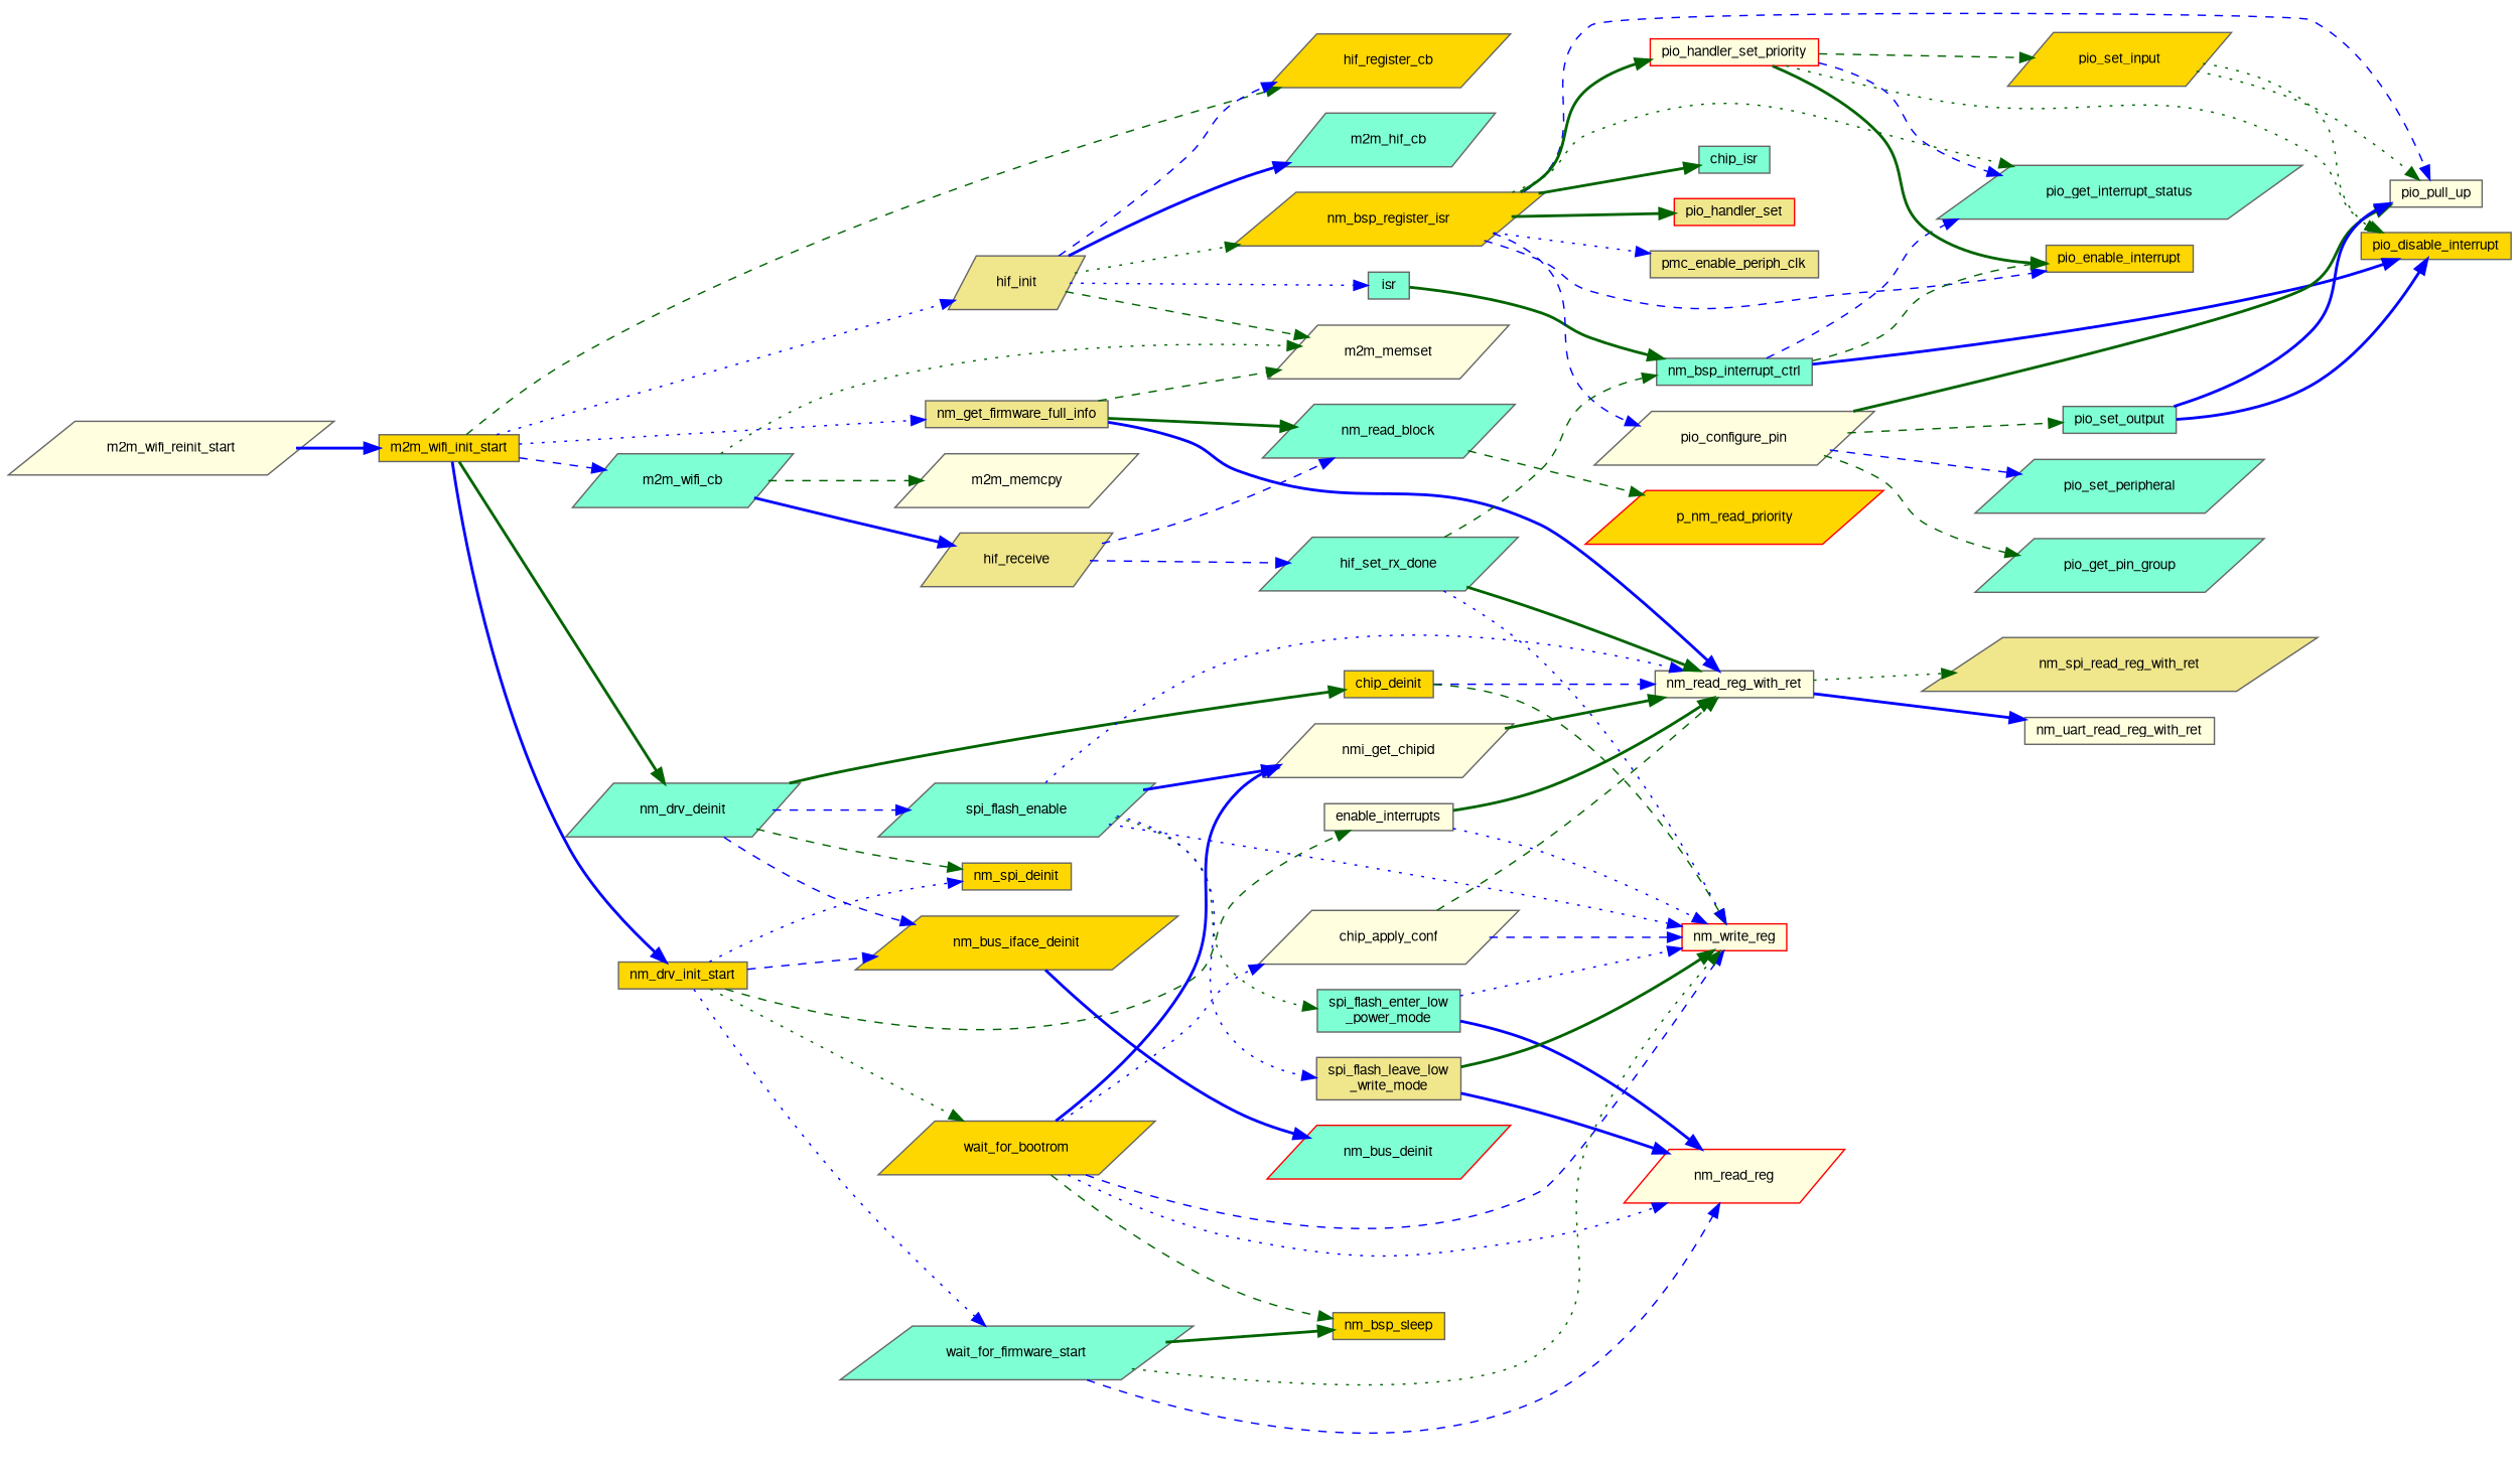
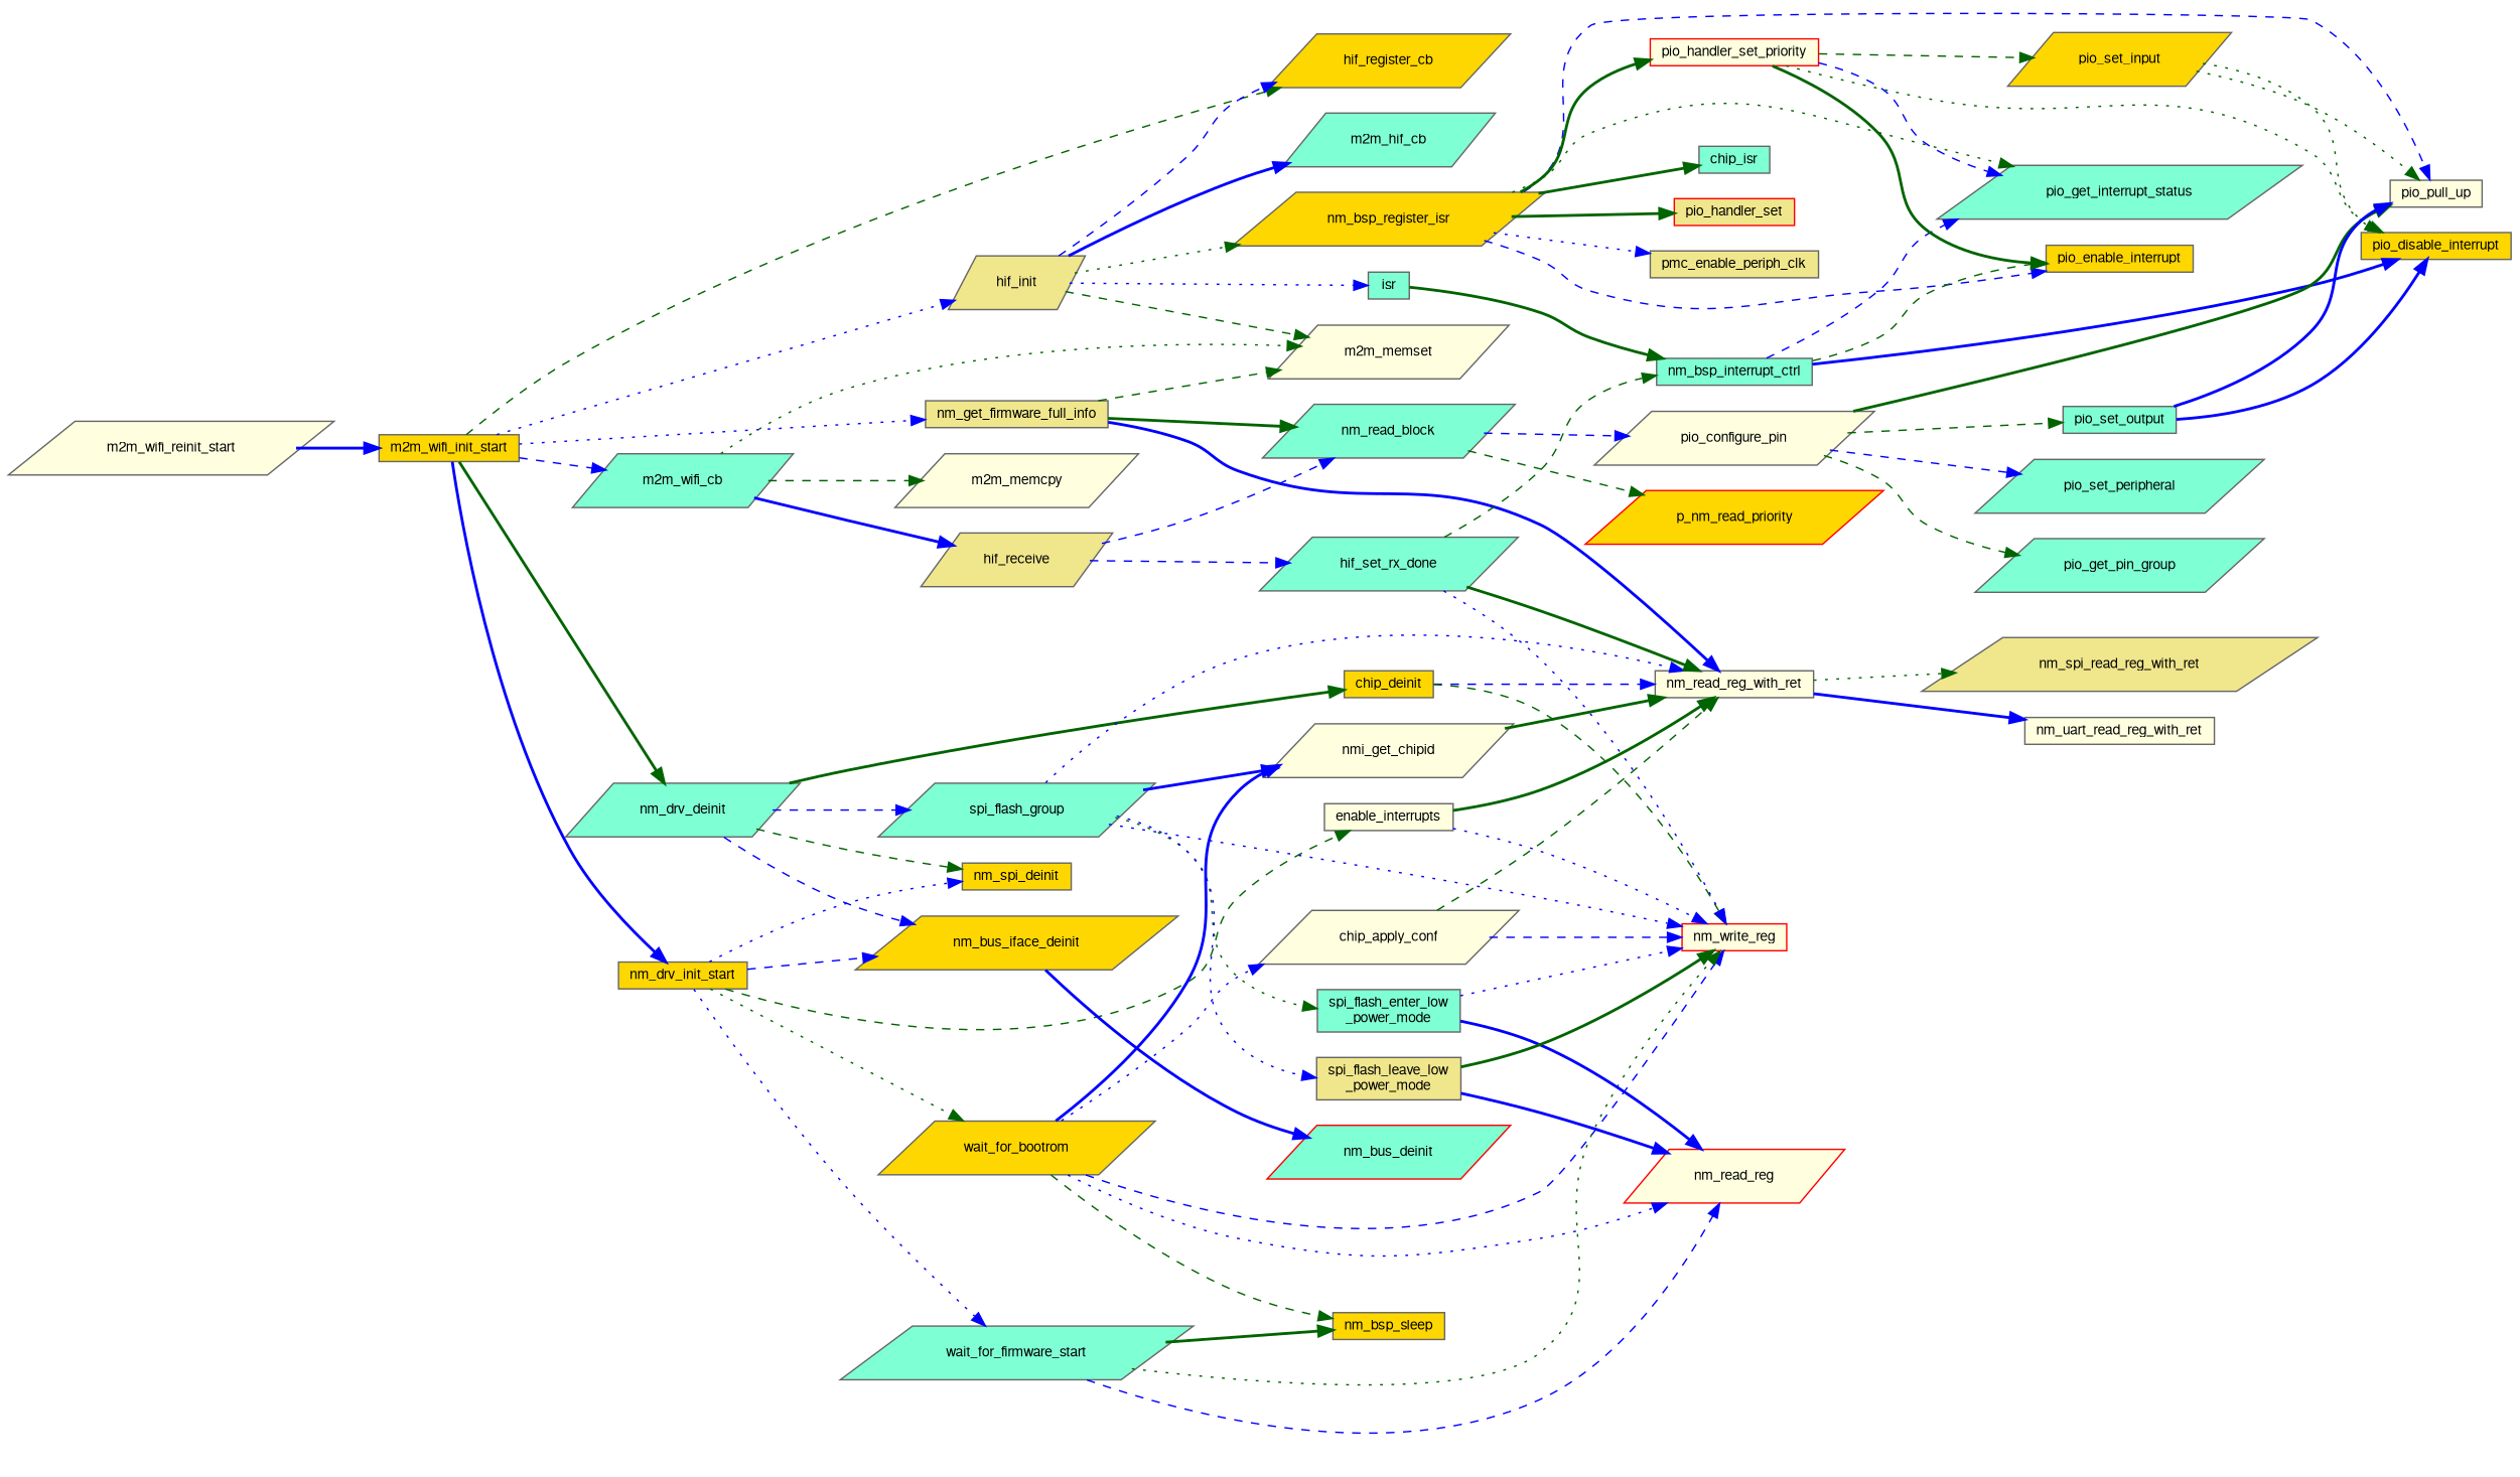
  digraph {
    rankdir=LR
    node [color=grey40 fillcolor=aquamarine fontname=FreeSans fontsize=10 shape=parallelogram style=filled]
    edge [color=blue fontname=FreeSans fontsize=10 labelfontname=FreeSans labelfontsize=10 style=dashed]
    n1 [color=gray40 fillcolor=lightyellow fontcolor=black height=0.2 label=m2m_wifi_reinit_start width=0.4]
    n2 [fillcolor=gold height=0.2 label=m2m_wifi_init_start shape=box width=0.4]
    n3 [fillcolor=khaki height=0.2 label=hif_init width=0.4]
    n4 [fillcolor=gold height=0.2 label=hif_register_cb width=0.4]
    n5 [height=0.2 label=m2m_wifi_cb width=0.4]
    n6 [height=0.2 label=nm_drv_deinit width=0.4]
    n7 [fillcolor=gold height=0.2 label=nm_drv_init_start shape=box width=0.4]
    n8 [fillcolor=khaki height=0.2 label=nm_get_firmware_full_info shape=box width=0.4]
    n9 [height=0.2 label=isr shape=box width=0.4]
    n10 [height=0.2 label=m2m_hif_cb width=0.4]
    n11 [fillcolor=lightyellow height=0.2 label=m2m_memset width=0.4]
    n12 [fillcolor=gold height=0.2 label=nm_bsp_register_isr width=0.4]
    n13 [fillcolor=khaki height=0.2 label=hif_receive width=0.4]
    n14 [fillcolor=lightyellow height=0.2 label=m2m_memcpy width=0.4]
    n15 [fillcolor=gold height=0.2 label=chip_deinit shape=box width=0.4]
    n16 [fillcolor=gold height=0.2 label=nm_bus_iface_deinit width=0.4]
    n17 [fillcolor=gold height=0.2 label=nm_spi_deinit shape=box width=0.4]
-   n18 [height=0.2 label=spi_flash_enable width=0.4]
+   n18 [height=0.2 label=spi_flash_group width=0.4]
    n19 [fillcolor=lightyellow height=0.2 label=enable_interrupts shape=box width=0.4]
    n20 [fillcolor=gold height=0.2 label=wait_for_bootrom width=0.4]
    n21 [height=0.2 label=wait_for_firmware_start width=0.4]
    n22 [height=0.2 label=nm_read_block width=0.4]
    n23 [fillcolor=lightyellow height=0.2 label=nm_read_reg_with_ret shape=box width=0.4]
    n24 [height=0.2 label=nm_bsp_interrupt_ctrl shape=box width=0.4]
    n25 [fillcolor=gold height=0.2 label=pio_enable_interrupt shape=box width=0.4]
    n26 [height=0.2 label=pio_get_interrupt_status width=0.4]
    n27 [height=0.2 label=chip_isr shape=box width=0.4]
    n28 [fillcolor=lightyellow height=0.2 label=pio_configure_pin width=0.4]
    n29 [fillcolor=lightyellow height=0.2 label=pio_pull_up shape=box width=0.4]
    n30 [color=red fillcolor=khaki height=0.2 label=pio_handler_set shape=box width=0.4]
    n31 [color=red fillcolor=lightyellow height=0.2 label=pio_handler_set_priority shape=box width=0.4]
    n32 [fillcolor=khaki height=0.2 label=pmc_enable_periph_clk shape=box width=0.4]
    n33 [fillcolor=gold height=0.2 label=pio_disable_interrupt shape=box width=0.4]
    n34 [height=0.2 label=pio_get_pin_group width=0.4]
    n35 [height=0.2 label=pio_set_output shape=box width=0.4]
    n36 [height=0.2 label=pio_set_peripheral width=0.4]
    n37 [fillcolor=gold height=0.2 label=pio_set_input width=0.4]
    n38 [height=0.2 label=hif_set_rx_done width=0.4]
    n39 [color=red fillcolor=lightyellow height=0.2 label=nm_write_reg shape=box width=0.4]
    n40 [color=red fillcolor=gold height=0.2 label=p_nm_read_priority width=0.4]
    n41 [fillcolor=khaki height=0.2 label=nm_spi_read_reg_with_ret width=0.4]
    n42 [fillcolor=lightyellow height=0.2 label=nm_uart_read_reg_with_ret shape=box width=0.4]
    n43 [color=red height=0.2 label=nm_bus_deinit width=0.4]
    n44 [fillcolor=lightyellow height=0.2 label=nmi_get_chipid width=0.4]
    n45 [height=0.2 label="spi_flash_enter_low\l_power_mode" shape=box width=0.4]
-   n46 [fillcolor=khaki height=0.2 label="spi_flash_leave_low\l_write_mode" shape=box width=0.4]
+   n46 [fillcolor=khaki height=0.2 label="spi_flash_leave_low\l_power_mode" shape=box width=0.4]
    n47 [color=red fillcolor=lightyellow height=0.2 label=nm_read_reg width=0.4]
    n48 [fillcolor=lightyellow height=0.2 label=chip_apply_conf width=0.4]
    n49 [fillcolor=gold height=0.2 label=nm_bsp_sleep shape=box width=0.4]
    n1 -> n2 [style=bold]
    n2 -> n3 [style=dotted]
    n2 -> n4 [color=darkgreen]
    n2 -> n5
    n2 -> n6 [color=darkgreen style=bold]
    n2 -> n7 [style=bold]
    n2 -> n8 [style=dotted]
    n3 -> n4
    n3 -> n9 [style=dotted]
    n3 -> n10 [style=bold]
    n3 -> n11 [color=darkgreen]
    n3 -> n12 [color=darkgreen style=dotted]
    n5 -> n11 [color=darkgreen style=dotted]
    n5 -> n13 [style=bold]
    n5 -> n14 [color=darkgreen]
    n6 -> n15 [color=darkgreen style=bold]
    n6 -> n16
    n6 -> n17 [color=darkgreen]
    n6 -> n18
    n7 -> n16
    n7 -> n17 [style=dotted]
    n7 -> n19 [color=darkgreen]
    n7 -> n20 [color=darkgreen style=dotted]
    n7 -> n21 [style=dotted]
    n8 -> n11 [color=darkgreen]
    n8 -> n22 [color=darkgreen style=bold]
    n8 -> n23 [style=bold]
    n9 -> n24 [color=darkgreen style=bold]
    n12 -> n25
    n12 -> n26 [color=darkgreen style=dotted]
    n12 -> n27 [color=darkgreen style=bold]
-   n12 -> n28
+   n22 -> n28
    n12 -> n29
    n12 -> n30 [color=darkgreen style=bold]
    n12 -> n31 [color=darkgreen style=bold]
    n12 -> n32 [style=dotted]
    n13 -> n22
    n13 -> n38
    n15 -> n23
    n15 -> n39 [color=darkgreen]
    n16 -> n43 [style=bold]
    n18 -> n23 [style=dotted]
    n18 -> n39 [style=dotted]
    n18 -> n44 [style=bold]
    n18 -> n45 [color=darkgreen style=dotted]
    n18 -> n46 [style=dotted]
    n19 -> n23 [color=darkgreen style=bold]
    n19 -> n39 [style=dotted]
    n20 -> n39
    n20 -> n44 [style=bold]
    n20 -> n47 [style=dotted]
    n20 -> n48 [style=dotted]
    n20 -> n49 [color=darkgreen]
    n21 -> n39 [color=darkgreen style=dotted]
    n21 -> n47
    n21 -> n49 [color=darkgreen style=bold]
    n22 -> n40 [color=darkgreen]
    n23 -> n41 [color=darkgreen style=dotted]
    n23 -> n42 [style=bold]
    n24 -> n25 [color=darkgreen]
    n24 -> n26
    n24 -> n33 [style=bold]
    n28 -> n29 [color=darkgreen style=bold]
    n28 -> n34 [color=darkgreen]
    n28 -> n35 [color=darkgreen]
    n28 -> n36
    n31 -> n25 [color=darkgreen style=bold]
    n31 -> n26
    n31 -> n33 [color=darkgreen style=dotted]
    n31 -> n37 [color=darkgreen]
    n35 -> n29 [style=bold]
    n35 -> n33 [style=bold]
    n37 -> n29 [color=darkgreen style=dotted]
    n37 -> n33 [color=darkgreen style=dotted]
    n38 -> n23 [color=darkgreen style=bold]
    n38 -> n24 [color=darkgreen]
    n38 -> n39 [style=dotted]
    n44 -> n23 [color=darkgreen style=bold]
    n45 -> n39 [style=dotted]
    n45 -> n47 [style=bold]
    n46 -> n39 [color=darkgreen style=bold]
    n46 -> n47 [style=bold]
    n48 -> n23 [color=darkgreen]
    n48 -> n39
  }
